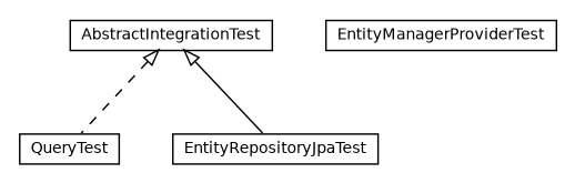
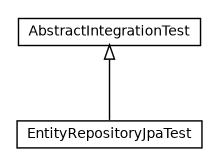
  digraph {
    nodesep=0.25
    ranksep=0.5
    node [fontcolor=black fontname=Helvetica fontsize=10.0 shape=plaintext]
    edge [arrowtail=empty dir=back fontname=Helvetica fontsize=10 headport=p labelfontname=Helvetica labelfontsize=10 tailport=p]
-   n1 [label=<<table title="org.dayatang.persistence.jpa.QueryTest" border="0" cellborder="1" cellspacing="0" cellpadding="2" port="p" href="./QueryTest.html"> 		<tr><td><table border="0" cellspacing="0" cellpadding="1"> <tr><td align="center" balign="center"> QueryTest </td></tr> 		</table></td></tr> 		</table>>]
    n2 [label=<<table title="org.dayatang.persistence.jpa.EntityRepositoryJpaTest" border="0" cellborder="1" cellspacing="0" cellpadding="2" port="p" href="./EntityRepositoryJpaTest.html"> 		<tr><td><table border="0" cellspacing="0" cellpadding="1"> <tr><td align="center" balign="center"> EntityRepositoryJpaTest </td></tr> 		</table></td></tr> 		</table>>]
-   n3 [label=<<table title="org.dayatang.persistence.jpa.EntityManagerProviderTest" border="0" cellborder="1" cellspacing="0" cellpadding="2" port="p" href="./EntityManagerProviderTest.html"> 		<tr><td><table border="0" cellspacing="0" cellpadding="1"> <tr><td align="center" balign="center"> EntityManagerProviderTest </td></tr> 		</table></td></tr> 		</table>>]
    n4 [label=<<table title="org.dayatang.persistence.jpa.AbstractIntegrationTest" border="0" cellborder="1" cellspacing="0" cellpadding="2" port="p" href="./AbstractIntegrationTest.html"> 		<tr><td><table border="0" cellspacing="0" cellpadding="1"> <tr><td align="center" balign="center"> AbstractIntegrationTest </td></tr> 		</table></td></tr> 		</table>>]
-   n4 -> n1 [style=dashed]
    n4 -> n2 [style=solid]
  }
